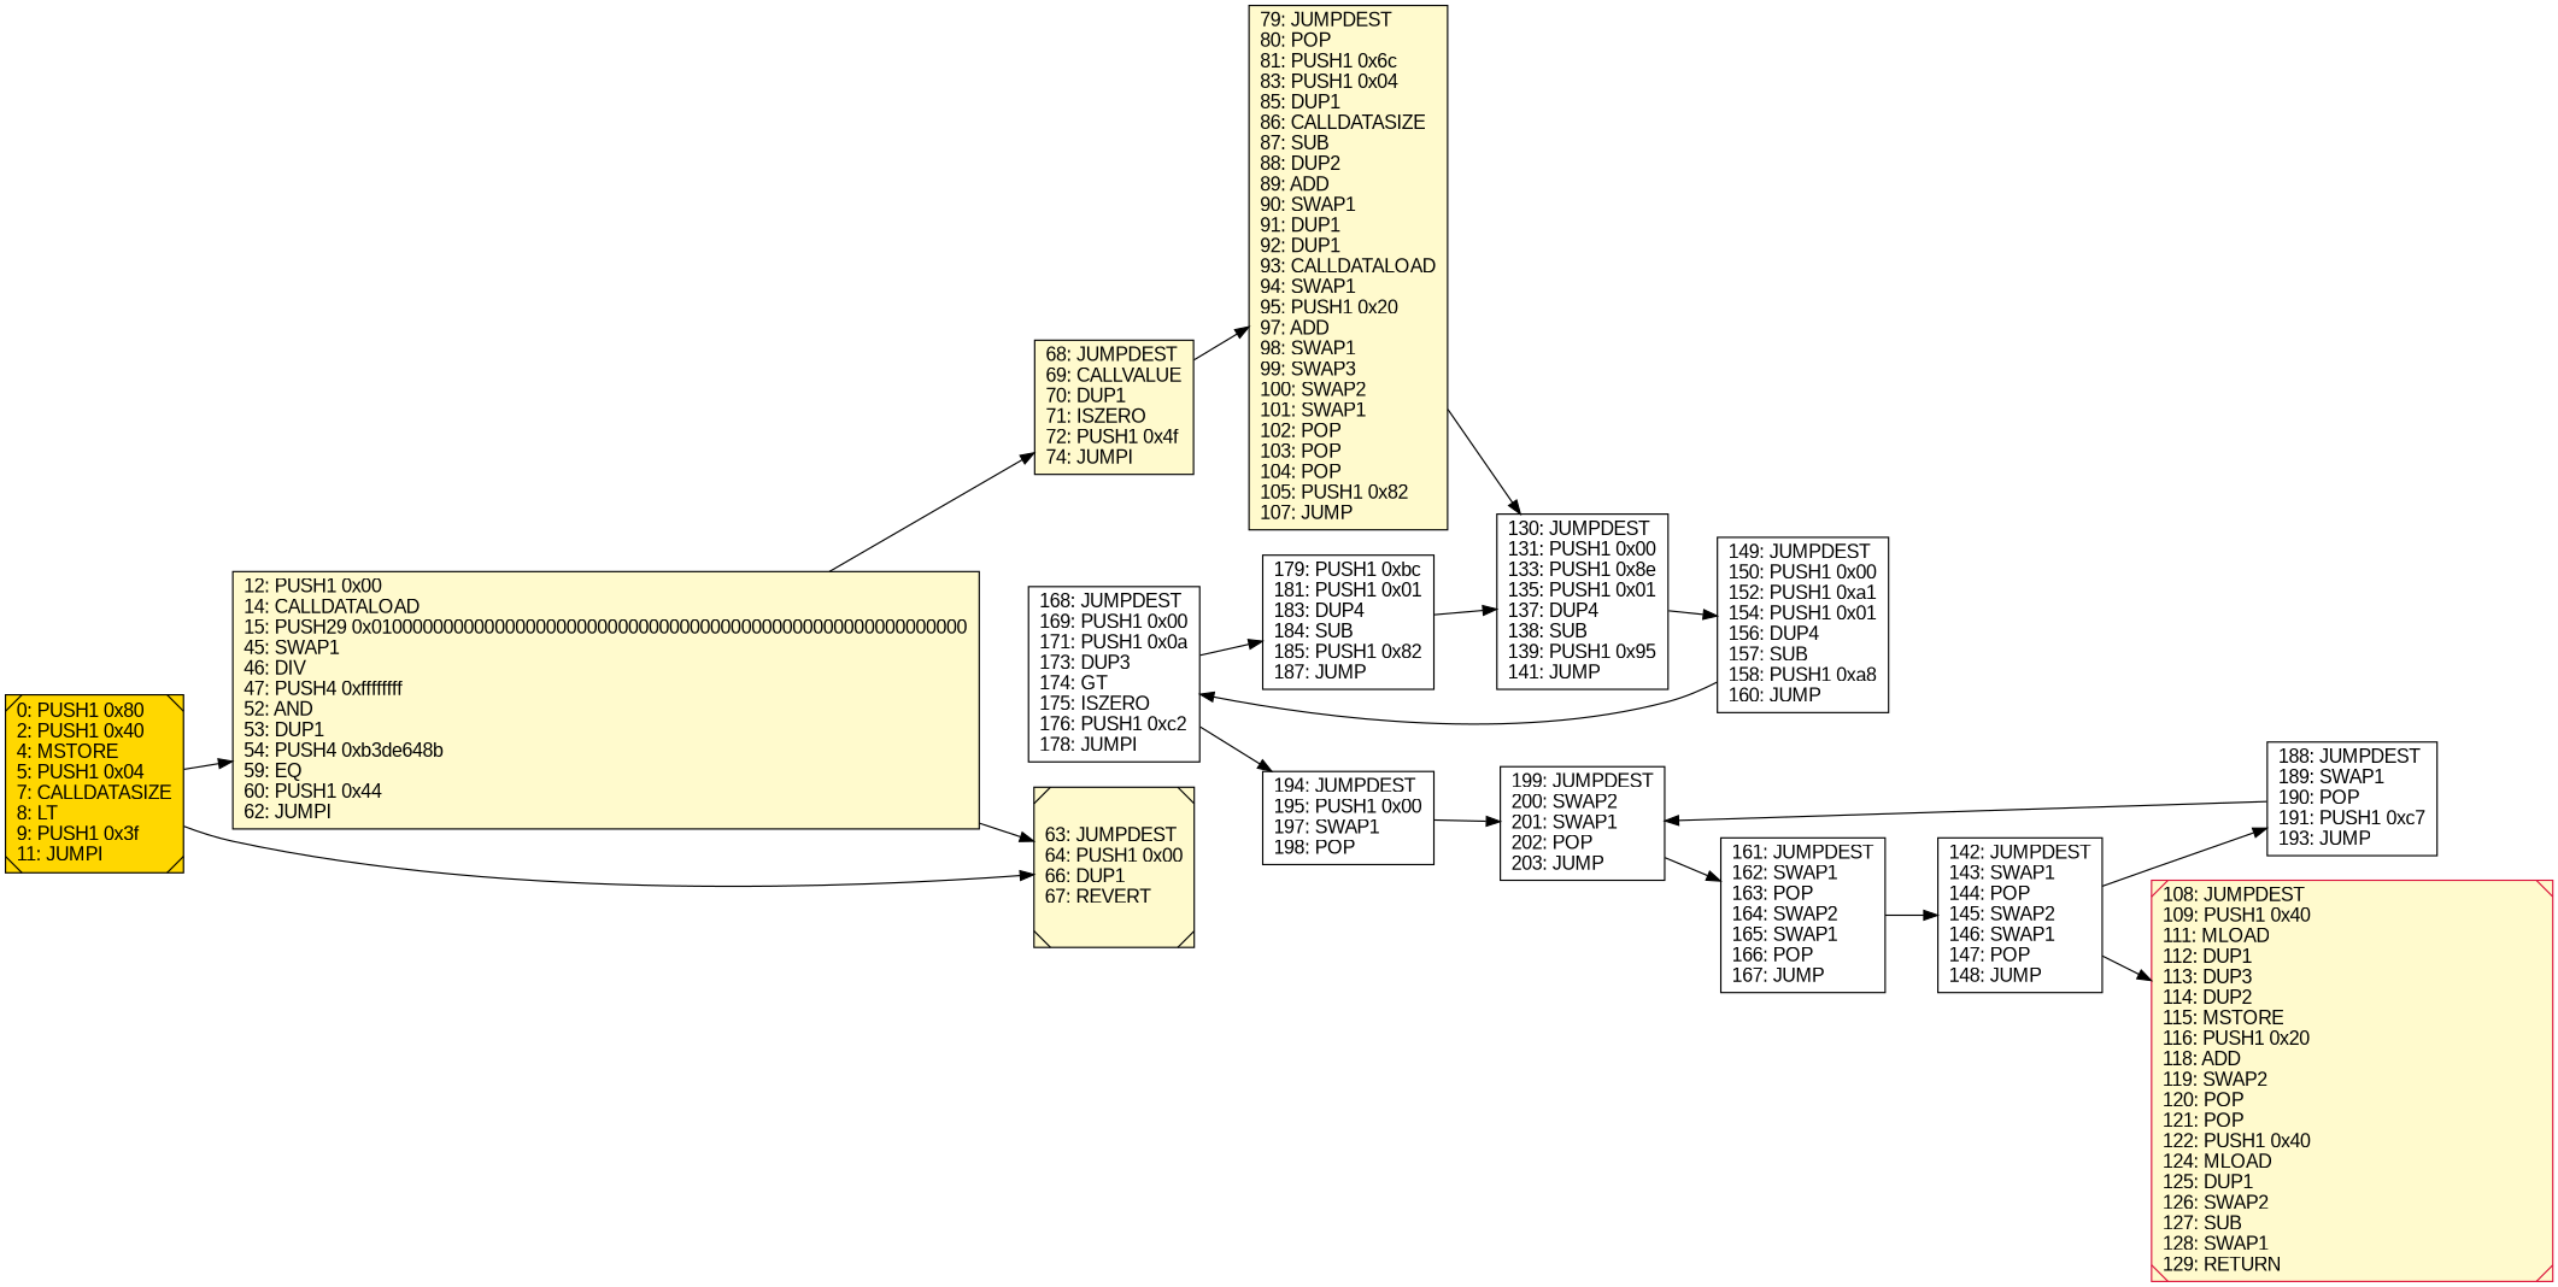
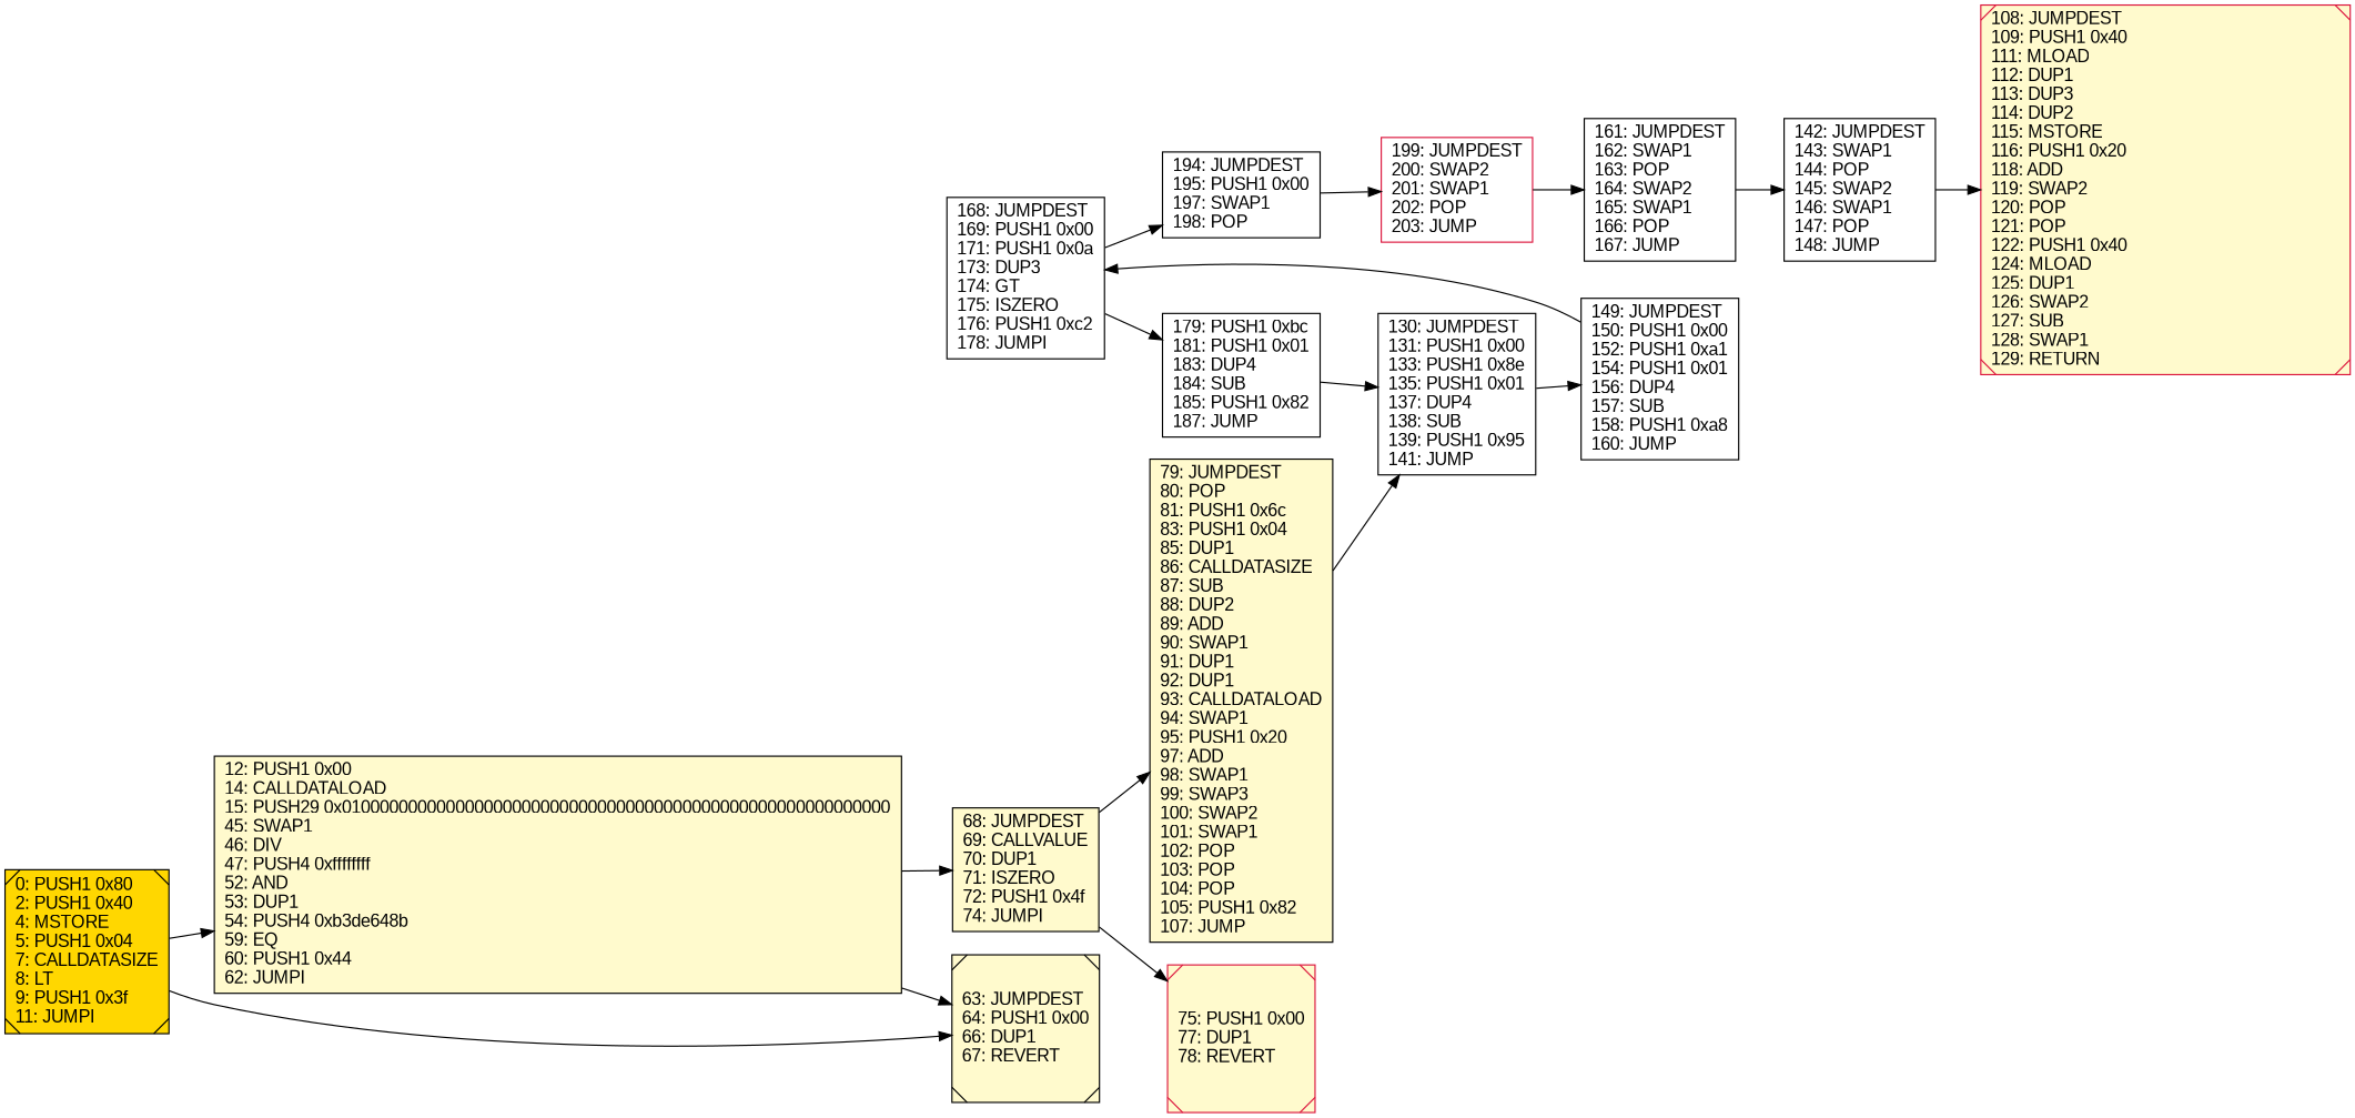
  digraph {
    rankdir=LR
    node [color=black fillcolor=white fontcolor=black fontname=arial shape=box style=filled]
    n1 [label="194: JUMPDEST\l195: PUSH1 0x00\l197: SWAP1\l198: POP\l"]
-   n2 [label="199: JUMPDEST\l200: SWAP2\l201: SWAP1\l202: POP\l203: JUMP\l"]
+   n2 [color=crimson label="199: JUMPDEST\l200: SWAP2\l201: SWAP1\l202: POP\l203: JUMP\l"]
    n3 [label="161: JUMPDEST\l162: SWAP1\l163: POP\l164: SWAP2\l165: SWAP1\l166: POP\l167: JUMP\l"]
    n4 [label="142: JUMPDEST\l143: SWAP1\l144: POP\l145: SWAP2\l146: SWAP1\l147: POP\l148: JUMP\l"]
    n5 [fillcolor=lemonchiffon label="68: JUMPDEST\l69: CALLVALUE\l70: DUP1\l71: ISZERO\l72: PUSH1 0x4f\l74: JUMPI\l"]
+   n6 [color=crimson fillcolor=lemonchiffon label="75: PUSH1 0x00\l77: DUP1\l78: REVERT\l" shape=Msquare]
    n7 [fillcolor=lemonchiffon label="79: JUMPDEST\l80: POP\l81: PUSH1 0x6c\l83: PUSH1 0x04\l85: DUP1\l86: CALLDATASIZE\l87: SUB\l88: DUP2\l89: ADD\l90: SWAP1\l91: DUP1\l92: DUP1\l93: CALLDATALOAD\l94: SWAP1\l95: PUSH1 0x20\l97: ADD\l98: SWAP1\l99: SWAP3\l100: SWAP2\l101: SWAP1\l102: POP\l103: POP\l104: POP\l105: PUSH1 0x82\l107: JUMP\l"]
    n8 [label="130: JUMPDEST\l131: PUSH1 0x00\l133: PUSH1 0x8e\l135: PUSH1 0x01\l137: DUP4\l138: SUB\l139: PUSH1 0x95\l141: JUMP\l"]
-   n9 [label="188: JUMPDEST\l189: SWAP1\l190: POP\l191: PUSH1 0xc7\l193: JUMP\l"]
    n10 [color=crimson fillcolor=lemonchiffon label="108: JUMPDEST\l109: PUSH1 0x40\l111: MLOAD\l112: DUP1\l113: DUP3\l114: DUP2\l115: MSTORE\l116: PUSH1 0x20\l118: ADD\l119: SWAP2\l120: POP\l121: POP\l122: PUSH1 0x40\l124: MLOAD\l125: DUP1\l126: SWAP2\l127: SUB\l128: SWAP1\l129: RETURN\l" shape=Msquare]
    n11 [label="149: JUMPDEST\l150: PUSH1 0x00\l152: PUSH1 0xa1\l154: PUSH1 0x01\l156: DUP4\l157: SUB\l158: PUSH1 0xa8\l160: JUMP\l"]
    n12 [label="168: JUMPDEST\l169: PUSH1 0x00\l171: PUSH1 0x0a\l173: DUP3\l174: GT\l175: ISZERO\l176: PUSH1 0xc2\l178: JUMPI\l"]
    n13 [label="179: PUSH1 0xbc\l181: PUSH1 0x01\l183: DUP4\l184: SUB\l185: PUSH1 0x82\l187: JUMP\l"]
    n14 [fillcolor=gold label="0: PUSH1 0x80\l2: PUSH1 0x40\l4: MSTORE\l5: PUSH1 0x04\l7: CALLDATASIZE\l8: LT\l9: PUSH1 0x3f\l11: JUMPI\l" shape=Msquare]
    n15 [fillcolor=lemonchiffon label="12: PUSH1 0x00\l14: CALLDATALOAD\l15: PUSH29 0x0100000000000000000000000000000000000000000000000000000000\l45: SWAP1\l46: DIV\l47: PUSH4 0xffffffff\l52: AND\l53: DUP1\l54: PUSH4 0xb3de648b\l59: EQ\l60: PUSH1 0x44\l62: JUMPI\l"]
    n16 [fillcolor=lemonchiffon label="63: JUMPDEST\l64: PUSH1 0x00\l66: DUP1\l67: REVERT\l" shape=Msquare]
    n1 -> n2
    n2 -> n3
    n3 -> n4
-   n4 -> n9
    n4 -> n10
+   n5 -> n6
    n5 -> n7
    n7 -> n8
    n8 -> n11
-   n9 -> n2
    n11 -> n12
    n12 -> n1
    n12 -> n13
    n13 -> n8
    n14 -> n15
    n14 -> n16
    n15 -> n5
    n15 -> n16
  }
